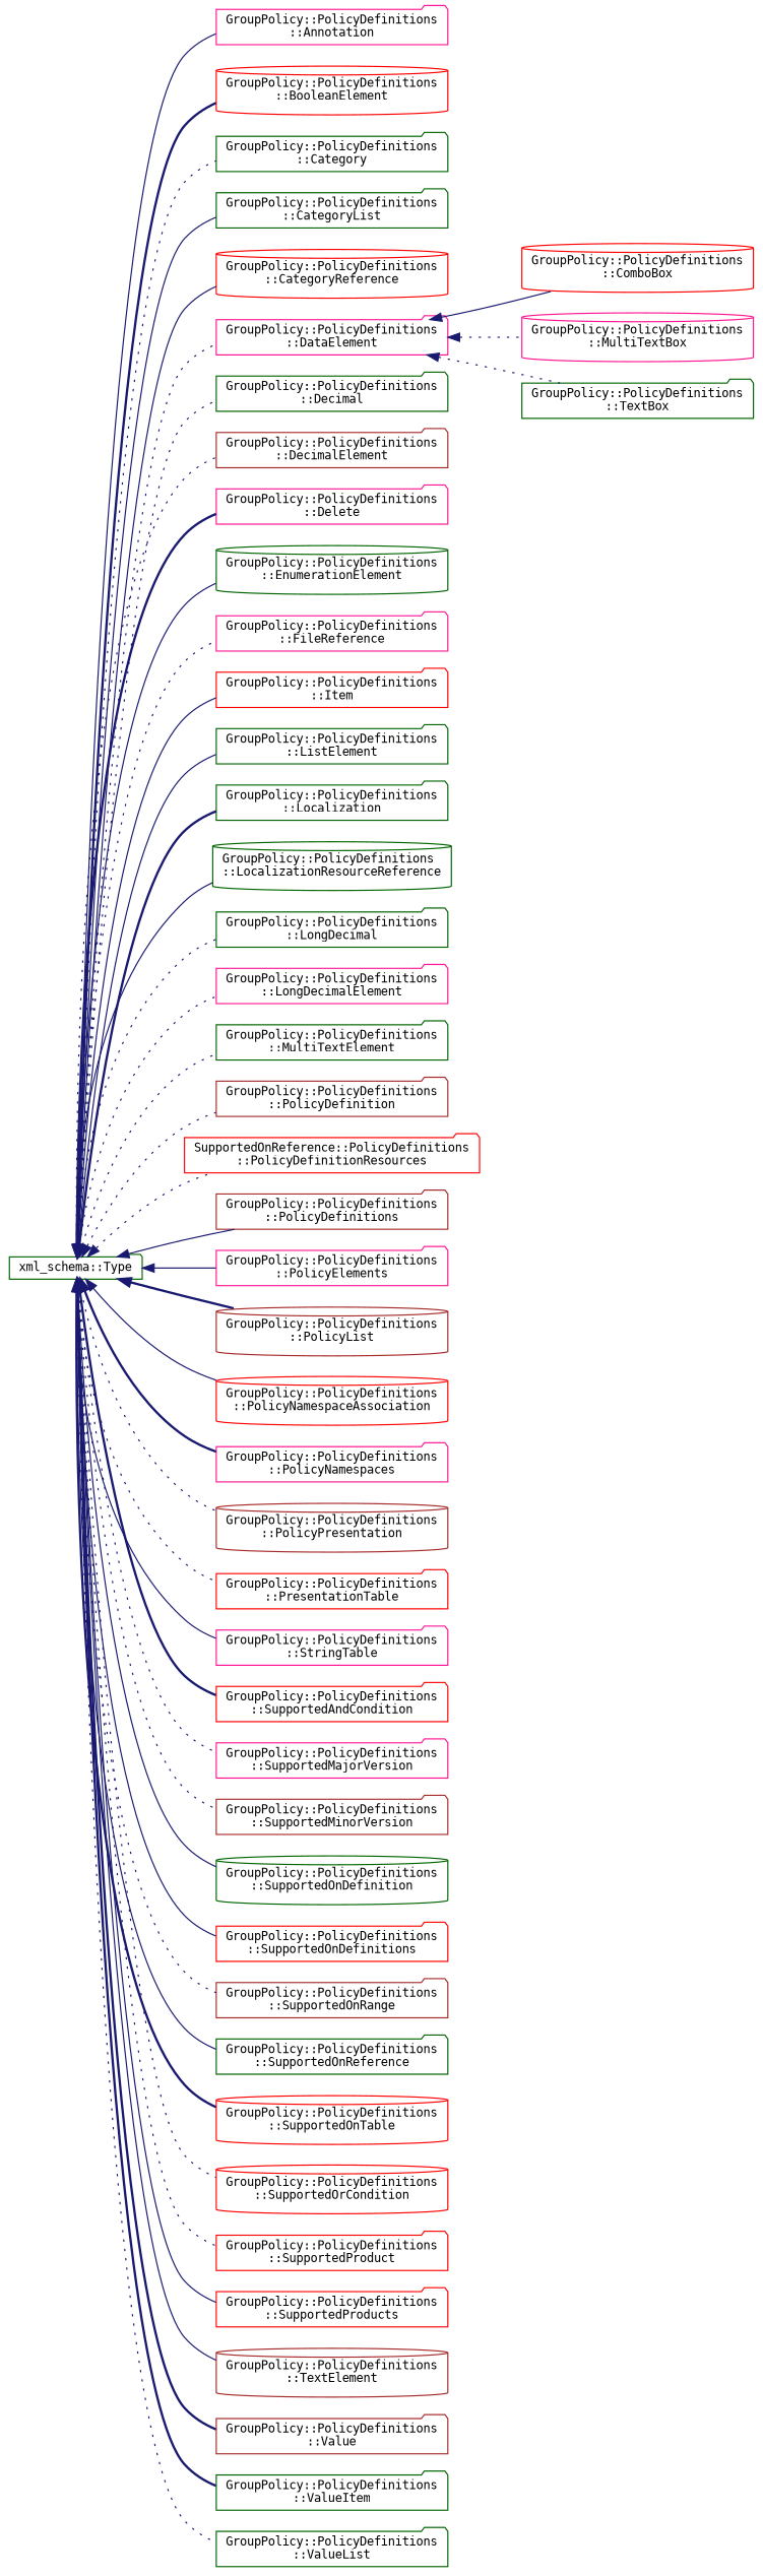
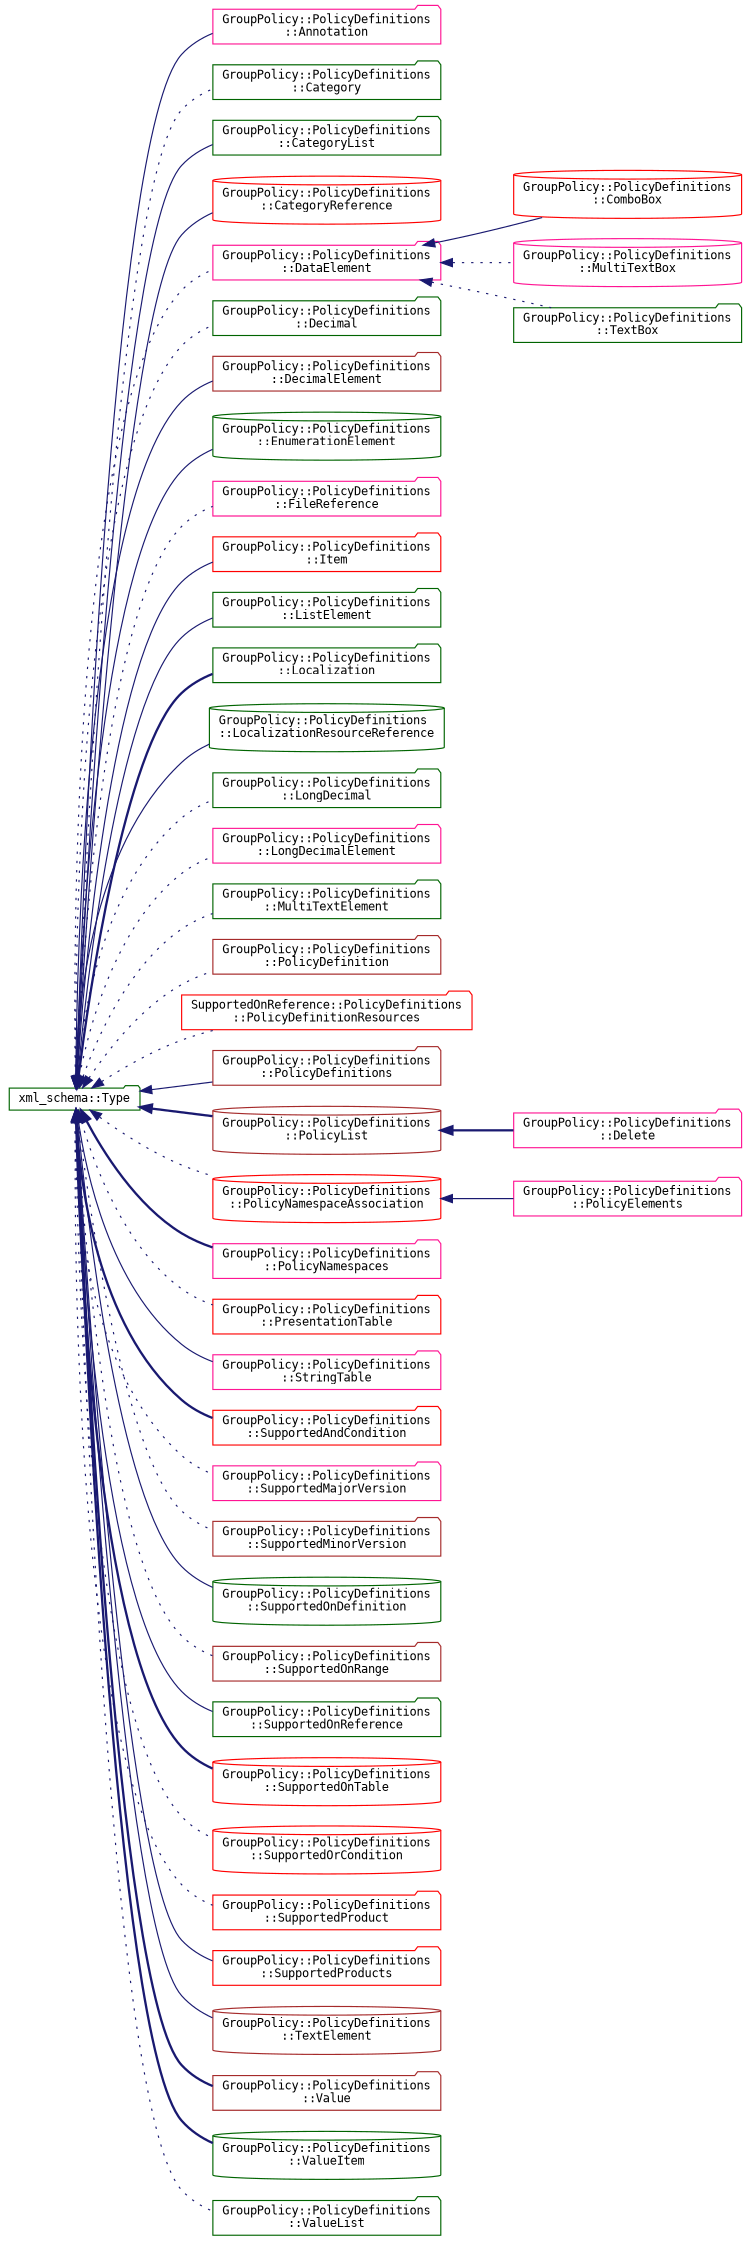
  digraph {
    fontname="DejaVu Sans Mono"
    rankdir=LR
    node [color=darkgreen fillcolor=white fontname="DejaVu Sans Mono" fontsize=10 shape=folder style=filled]
    edge [color=midnightblue dir=back fontname="DejaVu Sans Mono" fontsize=10 labelfontname=Helvetica labelfontsize=10 style=dotted]
    n1 [height=0.2 label="xml_schema::Type" width=0.4]
    n2 [color=deeppink height=0.2 label="GroupPolicy::PolicyDefinitions\l::Annotation" width=0.4]
-   n3 [color=red height=0.2 label="GroupPolicy::PolicyDefinitions\l::BooleanElement" shape=cylinder width=0.4]
    n4 [height=0.2 label="GroupPolicy::PolicyDefinitions\l::Category" width=0.4]
    n5 [height=0.2 label="GroupPolicy::PolicyDefinitions\l::CategoryList" width=0.4]
    n6 [color=red height=0.2 label="GroupPolicy::PolicyDefinitions\l::CategoryReference" shape=cylinder width=0.4]
    n7 [color=deeppink height=0.2 label="GroupPolicy::PolicyDefinitions\l::DataElement" width=0.4]
    n8 [height=0.2 label="GroupPolicy::PolicyDefinitions\l::Decimal" width=0.4]
    n9 [color=brown height=0.2 label="GroupPolicy::PolicyDefinitions\l::DecimalElement" width=0.4]
    n10 [color=deeppink height=0.2 label="GroupPolicy::PolicyDefinitions\l::Delete" width=0.4]
    n11 [height=0.2 label="GroupPolicy::PolicyDefinitions\l::EnumerationElement" shape=cylinder width=0.4]
    n12 [color=deeppink height=0.2 label="GroupPolicy::PolicyDefinitions\l::FileReference" width=0.4]
    n13 [color=red height=0.2 label="GroupPolicy::PolicyDefinitions\l::Item" width=0.4]
    n14 [height=0.2 label="GroupPolicy::PolicyDefinitions\l::ListElement" width=0.4]
    n15 [height=0.2 label="GroupPolicy::PolicyDefinitions\l::Localization" width=0.4]
    n16 [height=0.2 label="GroupPolicy::PolicyDefinitions\l::LocalizationResourceReference" shape=cylinder width=0.4]
    n17 [height=0.2 label="GroupPolicy::PolicyDefinitions\l::LongDecimal" width=0.4]
    n18 [color=deeppink height=0.2 label="GroupPolicy::PolicyDefinitions\l::LongDecimalElement" width=0.4]
    n19 [height=0.2 label="GroupPolicy::PolicyDefinitions\l::MultiTextElement" width=0.4]
    n20 [color=brown height=0.2 label="GroupPolicy::PolicyDefinitions\l::PolicyDefinition" width=0.4]
    n21 [color=red height=0.2 label="SupportedOnReference::PolicyDefinitions\l::PolicyDefinitionResources" width=0.4]
    n22 [color=brown height=0.2 label="GroupPolicy::PolicyDefinitions\l::PolicyDefinitions" width=0.4]
    n23 [color=deeppink height=0.2 label="GroupPolicy::PolicyDefinitions\l::PolicyElements" width=0.4]
    n24 [color=brown height=0.2 label="GroupPolicy::PolicyDefinitions\l::PolicyList" shape=cylinder width=0.4]
    n25 [color=red height=0.2 label="GroupPolicy::PolicyDefinitions\l::PolicyNamespaceAssociation" shape=cylinder width=0.4]
    n26 [color=deeppink height=0.2 label="GroupPolicy::PolicyDefinitions\l::PolicyNamespaces" width=0.4]
-   n27 [color=brown height=0.2 label="GroupPolicy::PolicyDefinitions\l::PolicyPresentation" shape=cylinder width=0.4]
    n28 [color=red height=0.2 label="GroupPolicy::PolicyDefinitions\l::PresentationTable" width=0.4]
    n29 [color=deeppink height=0.2 label="GroupPolicy::PolicyDefinitions\l::StringTable" width=0.4]
    n30 [color=red height=0.2 label="GroupPolicy::PolicyDefinitions\l::SupportedAndCondition" width=0.4]
    n31 [color=deeppink height=0.2 label="GroupPolicy::PolicyDefinitions\l::SupportedMajorVersion" width=0.4]
    n32 [color=brown height=0.2 label="GroupPolicy::PolicyDefinitions\l::SupportedMinorVersion" width=0.4]
    n33 [height=0.2 label="GroupPolicy::PolicyDefinitions\l::SupportedOnDefinition" shape=cylinder width=0.4]
-   n34 [color=red height=0.2 label="GroupPolicy::PolicyDefinitions\l::SupportedOnDefinitions" width=0.4]
    n35 [color=brown height=0.2 label="GroupPolicy::PolicyDefinitions\l::SupportedOnRange" width=0.4]
    n36 [height=0.2 label="GroupPolicy::PolicyDefinitions\l::SupportedOnReference" width=0.4]
    n37 [color=red height=0.2 label="GroupPolicy::PolicyDefinitions\l::SupportedOnTable" shape=cylinder width=0.4]
    n38 [color=red height=0.2 label="GroupPolicy::PolicyDefinitions\l::SupportedOrCondition" shape=cylinder width=0.4]
    n39 [color=red height=0.2 label="GroupPolicy::PolicyDefinitions\l::SupportedProduct" width=0.4]
    n40 [color=red height=0.2 label="GroupPolicy::PolicyDefinitions\l::SupportedProducts" width=0.4]
    n41 [color=brown height=0.2 label="GroupPolicy::PolicyDefinitions\l::TextElement" shape=cylinder width=0.4]
    n42 [color=brown height=0.2 label="GroupPolicy::PolicyDefinitions\l::Value" width=0.4]
-   n43 [height=0.2 label="GroupPolicy::PolicyDefinitions\l::ValueItem" width=0.4]
+   n43 [height=0.2 label="GroupPolicy::PolicyDefinitions\l::ValueItem" shape=cylinder width=0.4]
    n44 [height=0.2 label="GroupPolicy::PolicyDefinitions\l::ValueList" width=0.4]
    n45 [color=red height=0.2 label="GroupPolicy::PolicyDefinitions\l::ComboBox" shape=cylinder width=0.4]
    n46 [color=deeppink height=0.2 label="GroupPolicy::PolicyDefinitions\l::MultiTextBox" shape=cylinder width=0.4]
    n47 [height=0.2 label="GroupPolicy::PolicyDefinitions\l::TextBox" width=0.4]
    n1 -> n2 [style=solid]
-   n1 -> n3 [style=bold]
    n1 -> n4
    n1 -> n5 [style=solid]
    n1 -> n6 [style=solid]
    n1 -> n7
    n1 -> n8
-   n1 -> n9
-   n1 -> n10 [style=bold]
+   n1 -> n9 [style=solid]
+   n24 -> n10 [style=bold]
    n1 -> n11 [style=solid]
    n1 -> n12
    n1 -> n13 [style=solid]
    n1 -> n14 [style=solid]
    n1 -> n15 [style=bold]
    n1 -> n16 [style=solid]
    n1 -> n17
    n1 -> n18
    n1 -> n19
    n1 -> n20
    n1 -> n21
    n1 -> n22 [style=solid]
-   n1 -> n23 [style=solid]
+   n25 -> n23 [style=solid]
    n1 -> n24 [style=bold]
-   n1 -> n25 [style=solid]
+   n1 -> n25
    n1 -> n26 [style=bold]
-   n1 -> n27
    n1 -> n28
    n1 -> n29 [style=solid]
    n1 -> n30 [style=bold]
    n1 -> n31
    n1 -> n32
    n1 -> n33 [style=solid]
-   n1 -> n34 [style=solid]
    n1 -> n35
    n1 -> n36 [style=solid]
    n1 -> n37 [style=bold]
    n1 -> n38
    n1 -> n39
    n1 -> n40 [style=solid]
    n1 -> n41 [style=solid]
    n1 -> n42 [style=bold]
    n1 -> n43 [style=bold]
    n1 -> n44
    n7 -> n45 [style=solid]
    n7 -> n46
    n7 -> n47
  }
